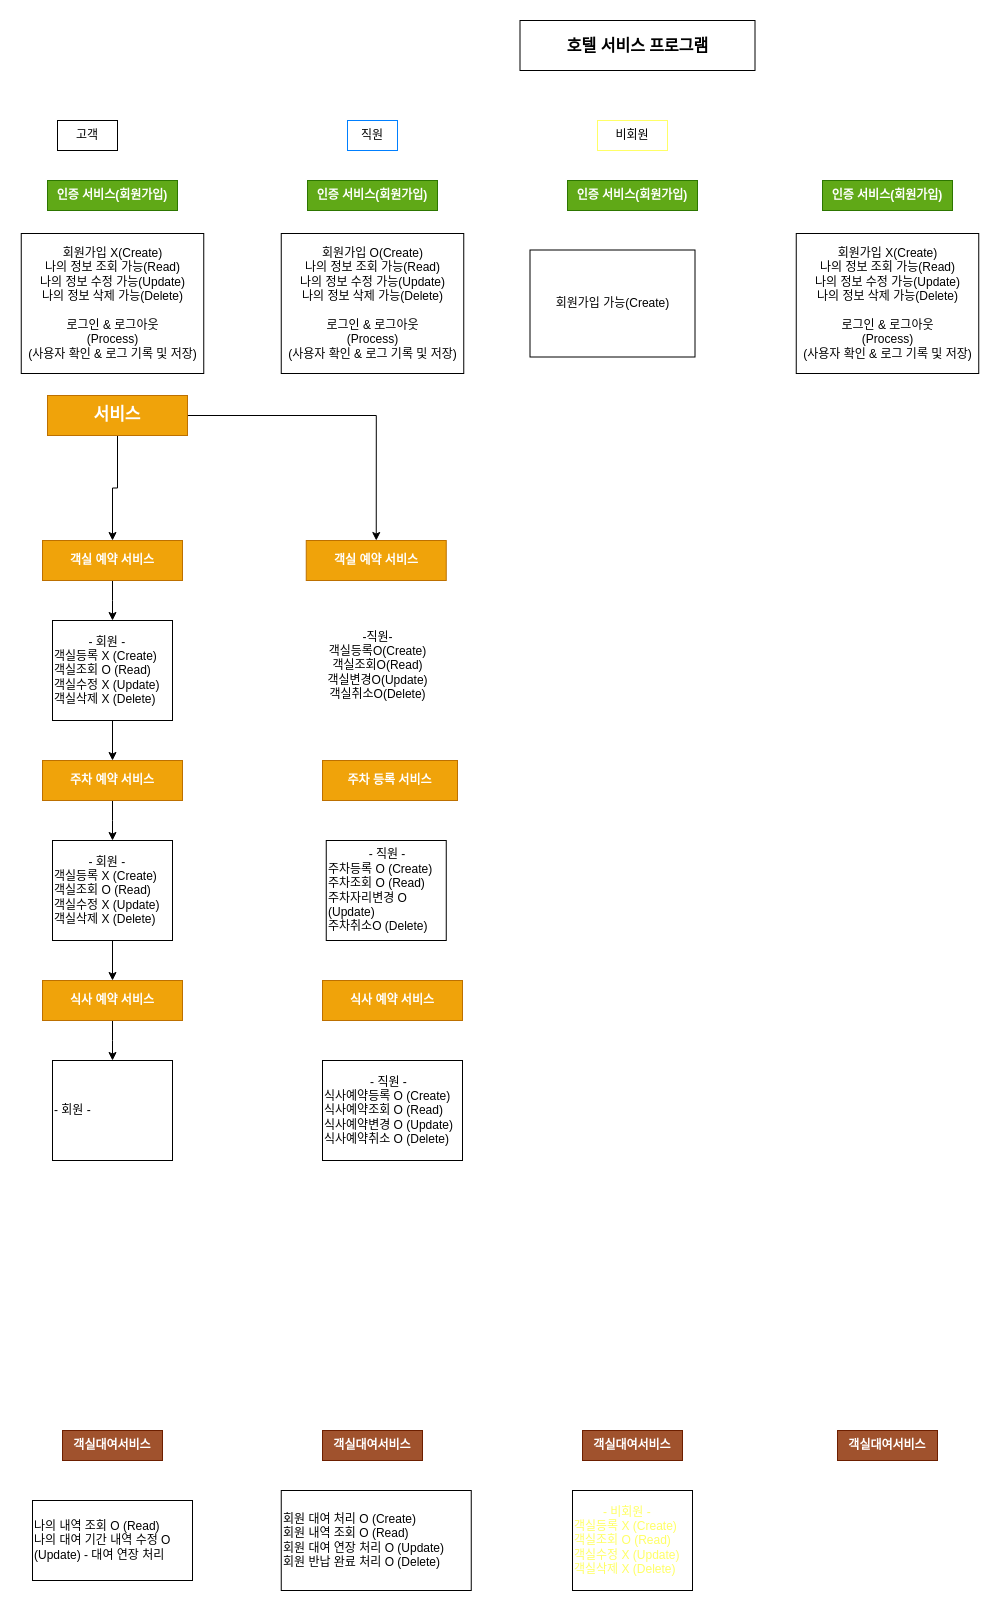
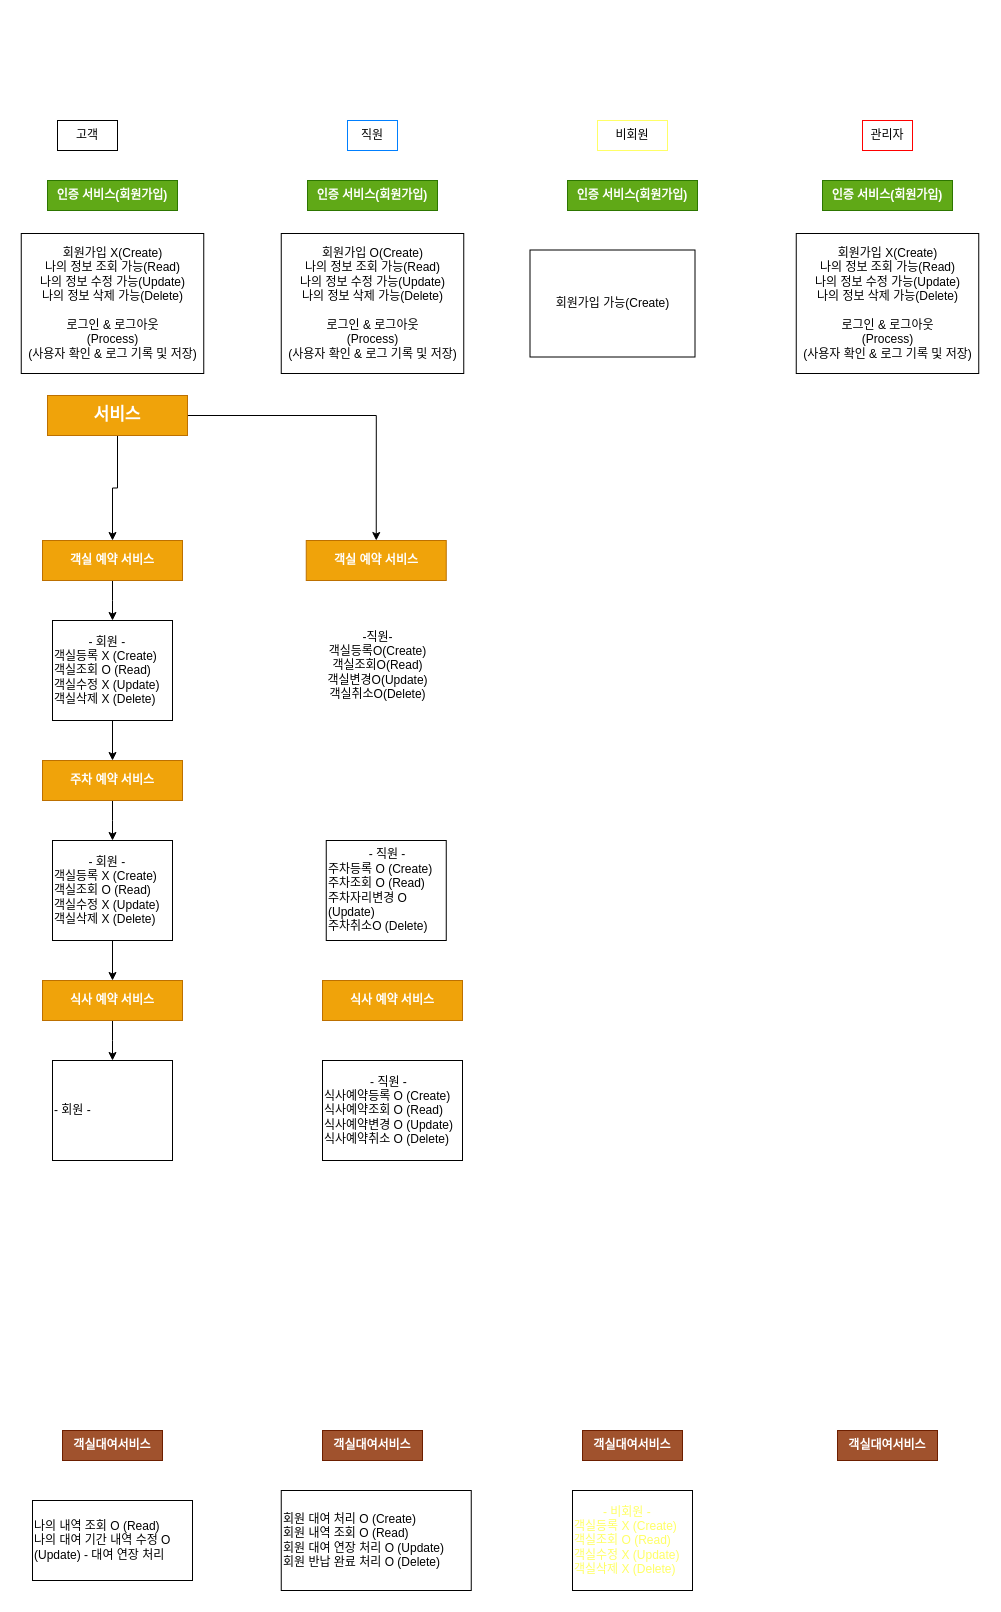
  <mxCell id="0" />
  <mxCell id="1" parent="0" />
- <mxCell id="2" value="호텔 서비스 프로그램" style="rounded=0;whiteSpace=wrap;html=1;fontSize=16;fontStyle=1" parent="1" vertex="1"><mxGeometry x="519.5" y="20" width="235" height="50" as="geometry" /></mxCell>
  <mxCell id="3" value="고객" style="text;html=1;align=center;verticalAlign=middle;whiteSpace=wrap;rounded=0;strokeColor=default;" parent="1" vertex="1"><mxGeometry x="57" y="120" width="60" height="30" as="geometry" /></mxCell>
  <mxCell id="4" value="직원" style="text;html=1;align=center;verticalAlign=middle;whiteSpace=wrap;rounded=0;strokeColor=#007FFF;" parent="1" vertex="1"><mxGeometry x="347" y="120" width="50" height="30" as="geometry" /></mxCell>
  <mxCell id="5" value="비회원" style="text;html=1;align=center;verticalAlign=middle;whiteSpace=wrap;rounded=0;strokeColor=#FFFF66;" parent="1" vertex="1"><mxGeometry x="597" y="120" width="70" height="30" as="geometry" /></mxCell>
+ <mxCell id="6" value="관리자" style="text;html=1;align=center;verticalAlign=middle;whiteSpace=wrap;rounded=0;strokeColor=#FF0000;" parent="1" vertex="1"><mxGeometry x="862" y="120" width="50" height="30" as="geometry" /></mxCell>
  <mxCell id="7" value="객실대여서비스" style="text;html=1;align=center;verticalAlign=middle;whiteSpace=wrap;rounded=0;strokeColor=#6D1F00;fillColor=#a0522d;fontColor=#ffffff;fontStyle=1" parent="1" vertex="1"><mxGeometry x="62" y="1430" width="100" height="30" as="geometry" /></mxCell>
  <mxCell id="8" value="인증 서비스(회원가입)" style="text;html=1;align=center;verticalAlign=middle;whiteSpace=wrap;rounded=0;strokeColor=#2D7600;fillColor=#60a917;fontColor=#ffffff;fontStyle=1" parent="1" vertex="1"><mxGeometry x="47" y="180" width="130" height="30" as="geometry" /></mxCell>
  <mxCell id="9" style="edgeStyle=orthogonalEdgeStyle;rounded=0;orthogonalLoop=1;jettySize=auto;html=1;exitX=0.5;exitY=1;exitDx=0;exitDy=0;entryX=0.5;entryY=0;entryDx=0;entryDy=0;" parent="1" source="10" edge="1"><mxGeometry relative="1" as="geometry"><mxPoint x="112" y="620" as="targetPoint" /></mxGeometry></mxCell>
  <mxCell id="10" value="객실 예약 서비스" style="text;html=1;align=center;verticalAlign=middle;whiteSpace=wrap;rounded=0;strokeColor=#BD7000;fillColor=#f0a30a;fontColor=#FFFFFF;fontStyle=1" parent="1" vertex="1"><mxGeometry x="42" y="540" width="140" height="40" as="geometry" /></mxCell>
  <mxCell id="11" value="객실대여서비스" style="text;html=1;align=center;verticalAlign=middle;whiteSpace=wrap;rounded=0;strokeColor=#6D1F00;fillColor=#a0522d;fontColor=#ffffff;fontStyle=1" parent="1" vertex="1"><mxGeometry x="322" y="1430" width="100" height="30" as="geometry" /></mxCell>
  <mxCell id="12" value="인증 서비스(회원가입)" style="text;html=1;align=center;verticalAlign=middle;whiteSpace=wrap;rounded=0;strokeColor=#2D7600;fillColor=#60a917;fontColor=#ffffff;fontStyle=1" parent="1" vertex="1"><mxGeometry x="307" y="180" width="130" height="30" as="geometry" /></mxCell>
  <mxCell id="13" value="객실대여서비스" style="text;html=1;align=center;verticalAlign=middle;whiteSpace=wrap;rounded=0;strokeColor=#6D1F00;fillColor=#a0522d;fontColor=#ffffff;fontStyle=1" parent="1" vertex="1"><mxGeometry x="582" y="1430" width="100" height="30" as="geometry" /></mxCell>
  <mxCell id="14" value="인증 서비스(회원가입)" style="text;html=1;align=center;verticalAlign=middle;whiteSpace=wrap;rounded=0;strokeColor=#2D7600;fillColor=#60a917;fontColor=#ffffff;fontStyle=1" parent="1" vertex="1"><mxGeometry x="567" y="180" width="130" height="30" as="geometry" /></mxCell>
  <mxCell id="15" value="객실대여서비스" style="text;html=1;align=center;verticalAlign=middle;whiteSpace=wrap;rounded=0;strokeColor=#6D1F00;fillColor=#a0522d;fontColor=#ffffff;fontStyle=1" parent="1" vertex="1"><mxGeometry x="837" y="1430" width="100" height="30" as="geometry" /></mxCell>
  <mxCell id="16" value="인증 서비스(회원가입)" style="text;html=1;align=center;verticalAlign=middle;whiteSpace=wrap;rounded=0;strokeColor=#2D7600;fillColor=#60a917;fontColor=#ffffff;fontStyle=1" parent="1" vertex="1"><mxGeometry x="822" y="180" width="130" height="30" as="geometry" /></mxCell>
  <mxCell id="17" value="회원가입 X(Create)&lt;br&gt;나의 정보 조회 가능(Read)&lt;br&gt;나의 정보 수정 가능(Update)&lt;br&gt;나의 정보 삭제 가능(Delete)&lt;br&gt;&lt;br&gt;로그인 &amp;amp; 로그아웃&lt;br&gt;(Process)&lt;br&gt;(사용자 확인 &amp;amp; 로그 기록 및 저장)" style="text;html=1;align=center;verticalAlign=middle;whiteSpace=wrap;rounded=0;strokeColor=default;" parent="1" vertex="1"><mxGeometry x="20.75" y="233" width="182.5" height="140" as="geometry" /></mxCell>
  <mxCell id="18" value="&lt;div style=&quot;&quot;&gt;&lt;span style=&quot;background-color: transparent; color: light-dark(rgb(0, 0, 0), rgb(255, 255, 255));&quot;&gt;나의 내역 조회 O (Read)&lt;/span&gt;&lt;/div&gt;나의 대여 기간 내역 수정 O (Update) - 대여 연장 처리" style="text;html=1;align=left;verticalAlign=middle;whiteSpace=wrap;rounded=0;strokeColor=default;" parent="1" vertex="1"><mxGeometry x="32" y="1500" width="160" height="80" as="geometry" /></mxCell>
  <mxCell id="19" value="회원가입 가능(Create)" style="text;html=1;align=center;verticalAlign=middle;whiteSpace=wrap;rounded=0;strokeColor=default;" parent="1" vertex="1"><mxGeometry x="529.5" y="249.5" width="165" height="107" as="geometry" /></mxCell>
  <mxCell id="20" value="회원가입 O(Create)&lt;br&gt;나의 정보 조회 가능(Read)&lt;br&gt;나의 정보 수정 가능(Update)&lt;br&gt;나의 정보 삭제 가능(Delete)&lt;br&gt;&lt;br&gt;로그인 &amp;amp; 로그아웃&lt;br&gt;(Process)&lt;br&gt;(사용자 확인 &amp;amp; 로그 기록 및 저장)" style="text;html=1;align=center;verticalAlign=middle;whiteSpace=wrap;rounded=0;strokeColor=default;" parent="1" vertex="1"><mxGeometry x="280.75" y="233" width="182.5" height="140" as="geometry" /></mxCell>
  <mxCell id="21" value="회원가입 X(Create)&lt;br&gt;나의 정보 조회 가능(Read)&lt;br&gt;나의 정보 수정 가능(Update)&lt;br&gt;나의 정보 삭제 가능(Delete)&lt;br&gt;&lt;br&gt;로그인 &amp;amp; 로그아웃&lt;br&gt;(Process)&lt;br&gt;(사용자 확인 &amp;amp; 로그 기록 및 저장)" style="text;html=1;align=center;verticalAlign=middle;whiteSpace=wrap;rounded=0;strokeColor=default;" parent="1" vertex="1"><mxGeometry x="795.75" y="233" width="182.5" height="140" as="geometry" /></mxCell>
  <mxCell id="22" style="edgeStyle=orthogonalEdgeStyle;rounded=0;orthogonalLoop=1;jettySize=auto;html=1;exitX=0.5;exitY=1;exitDx=0;exitDy=0;entryX=0.5;entryY=0;entryDx=0;entryDy=0;" parent="1" source="23" target="30" edge="1"><mxGeometry relative="1" as="geometry" /></mxCell>
  <mxCell id="23" value="&lt;div style=&quot;text-align: center;&quot;&gt;&lt;span style=&quot;background-color: transparent; color: light-dark(rgb(0, 0, 0), rgb(255, 255, 255));&quot;&gt;- 회원 -&lt;/span&gt;&lt;/div&gt;객실등록 X (Create)&lt;br&gt;객실조회 O (Read)&lt;br&gt;객실수정 X (Update)&lt;br&gt;객실삭제 X (Delete)" style="text;html=1;align=left;verticalAlign=middle;whiteSpace=wrap;rounded=0;strokeColor=default;" parent="1" vertex="1"><mxGeometry x="52" y="620" width="120" height="100" as="geometry" /></mxCell>
  <mxCell id="24" value="&lt;div style=&quot;&quot;&gt;&lt;span style=&quot;background-color: transparent; color: light-dark(rgb(0, 0, 0), rgb(255, 255, 255));&quot;&gt;회원 대여 처리 O (Create)&lt;br&gt;회원 내역 조회 O (Read)&lt;/span&gt;&lt;/div&gt;회원 대여 연장 처리 O (Update)&lt;div&gt;회원 반납 완료 처리 O (Delete)&lt;br&gt;&lt;/div&gt;" style="text;html=1;align=left;verticalAlign=middle;whiteSpace=wrap;rounded=0;strokeColor=default;" parent="1" vertex="1"><mxGeometry x="280.75" y="1490" width="190" height="100" as="geometry" /></mxCell>
  <mxCell id="25" value="&lt;div style=&quot;text-align: center;&quot;&gt;&lt;span style=&quot;background-color: transparent;&quot;&gt;- 비회원 -&lt;/span&gt;&lt;/div&gt;객실등록 X (Create)&lt;br&gt;객실조회 O (Read)&lt;br&gt;객실수정 X (Update)&lt;br&gt;객실삭제 X (Delete)" style="text;html=1;align=left;verticalAlign=middle;whiteSpace=wrap;rounded=0;strokeColor=default;fontColor=#FFFF66;" parent="1" vertex="1"><mxGeometry x="572" y="1490" width="120" height="100" as="geometry" /></mxCell>
  <mxCell id="26" style="edgeStyle=orthogonalEdgeStyle;rounded=0;orthogonalLoop=1;jettySize=auto;html=1;exitX=0.5;exitY=1;exitDx=0;exitDy=0;entryX=0.5;entryY=0;entryDx=0;entryDy=0;" parent="1" source="28" target="10" edge="1"><mxGeometry relative="1" as="geometry"><mxPoint x="112" y="530" as="targetPoint" /></mxGeometry></mxCell>
  <mxCell id="27" style="edgeStyle=orthogonalEdgeStyle;rounded=0;orthogonalLoop=1;jettySize=auto;html=1;entryX=0.5;entryY=0;entryDx=0;entryDy=0;" edge="1" parent="1" source="28" target="41"><mxGeometry relative="1" as="geometry" /></mxCell>
  <mxCell id="28" value="서비스" style="text;html=1;align=center;verticalAlign=middle;whiteSpace=wrap;rounded=0;strokeColor=#BD7000;fillColor=#f0a30a;fontColor=#FFFFFF;fontStyle=1;fontSize=17;" parent="1" vertex="1"><mxGeometry x="47" y="395" width="140" height="40" as="geometry" /></mxCell>
  <mxCell id="29" style="edgeStyle=orthogonalEdgeStyle;rounded=0;orthogonalLoop=1;jettySize=auto;html=1;exitX=0.5;exitY=1;exitDx=0;exitDy=0;entryX=0.5;entryY=0;entryDx=0;entryDy=0;" parent="1" source="30" edge="1"><mxGeometry relative="1" as="geometry"><mxPoint x="112" y="840" as="targetPoint" /></mxGeometry></mxCell>
  <mxCell id="30" value="주차 예약 서비스" style="text;html=1;align=center;verticalAlign=middle;whiteSpace=wrap;rounded=0;strokeColor=#BD7000;fillColor=#f0a30a;fontColor=#FFFFFF;fontStyle=1" parent="1" vertex="1"><mxGeometry x="42" y="760" width="140" height="40" as="geometry" /></mxCell>
  <mxCell id="31" style="edgeStyle=orthogonalEdgeStyle;rounded=0;orthogonalLoop=1;jettySize=auto;html=1;exitX=0.5;exitY=1;exitDx=0;exitDy=0;entryX=0.5;entryY=0;entryDx=0;entryDy=0;" parent="1" source="32" target="34" edge="1"><mxGeometry relative="1" as="geometry" /></mxCell>
  <mxCell id="32" value="&lt;div style=&quot;text-align: center;&quot;&gt;&lt;span style=&quot;background-color: transparent; color: light-dark(rgb(0, 0, 0), rgb(255, 255, 255));&quot;&gt;- 회원 -&lt;/span&gt;&lt;/div&gt;객실등록 X (Create)&lt;br&gt;객실조회 O (Read)&lt;br&gt;객실수정 X (Update)&lt;br&gt;객실삭제 X (Delete)" style="text;html=1;align=left;verticalAlign=middle;whiteSpace=wrap;rounded=0;strokeColor=default;" parent="1" vertex="1"><mxGeometry x="52" y="840" width="120" height="100" as="geometry" /></mxCell>
  <mxCell id="33" style="edgeStyle=orthogonalEdgeStyle;rounded=0;orthogonalLoop=1;jettySize=auto;html=1;exitX=0.5;exitY=1;exitDx=0;exitDy=0;entryX=0.5;entryY=0;entryDx=0;entryDy=0;" parent="1" source="34" edge="1"><mxGeometry relative="1" as="geometry"><mxPoint x="112" y="1060" as="targetPoint" /></mxGeometry></mxCell>
  <mxCell id="34" value="식사 예약 서비스" style="text;html=1;align=center;verticalAlign=middle;whiteSpace=wrap;rounded=0;strokeColor=#BD7000;fillColor=#f0a30a;fontColor=#FFFFFF;fontStyle=1" parent="1" vertex="1"><mxGeometry x="42" y="980" width="140" height="40" as="geometry" /></mxCell>
  <mxCell id="35" value="&lt;div style=&quot;text-align: center;&quot;&gt;&lt;span style=&quot;background-color: transparent; color: light-dark(rgb(0, 0, 0), rgb(255, 255, 255));&quot;&gt;- 회원 -&lt;/span&gt;&lt;/div&gt;" style="text;html=1;align=left;verticalAlign=middle;whiteSpace=wrap;rounded=0;strokeColor=default;" parent="1" vertex="1"><mxGeometry x="52" y="1060" width="120" height="100" as="geometry" /></mxCell>
  <mxCell id="36" value="-직원-&lt;div&gt;객실등록O(Create)&lt;/div&gt;&lt;div&gt;객실조회O(Read)&lt;/div&gt;&lt;div&gt;객실변경O(Update)&lt;/div&gt;&lt;div&gt;객실취소O(Delete)&lt;/div&gt;" style="text;html=1;align=center;verticalAlign=middle;resizable=0;points=[];autosize=1;strokeColor=none;fillColor=none;" vertex="1" parent="1"><mxGeometry x="317" y="620" width="120" height="90" as="geometry" /></mxCell>
  <mxCell id="37" value="&lt;div style=&quot;text-align: center;&quot;&gt;&lt;span style=&quot;background-color: transparent; color: light-dark(rgb(0, 0, 0), rgb(255, 255, 255));&quot;&gt;- 직원 -&lt;/span&gt;&lt;/div&gt;식사예약등록 O (Create)&lt;br&gt;식사예약조회 O (Read)&lt;br&gt;식사예약변경 O (Update)&lt;br&gt;식사예약취소 O (Delete)" style="text;html=1;align=left;verticalAlign=middle;whiteSpace=wrap;rounded=0;strokeColor=default;" vertex="1" parent="1"><mxGeometry x="322" y="1060" width="140" height="100" as="geometry" /></mxCell>
  <mxCell id="38" value="&lt;div style=&quot;text-align: center;&quot;&gt;&lt;span style=&quot;background-color: transparent; color: light-dark(rgb(0, 0, 0), rgb(255, 255, 255));&quot;&gt;- 직원 -&lt;/span&gt;&lt;/div&gt;주차등록 O (Create)&lt;br&gt;주차조회 O (Read)&lt;br&gt;주차자리변경 O (Update)&lt;br&gt;주차취소O (Delete)" style="text;html=1;align=left;verticalAlign=middle;whiteSpace=wrap;rounded=0;strokeColor=default;" vertex="1" parent="1"><mxGeometry x="325.75" y="840" width="120" height="100" as="geometry" /></mxCell>
  <mxCell id="39" value="&lt;font&gt;식사 예약&amp;nbsp;&lt;span style=&quot;background-color: transparent;&quot;&gt;서비스&lt;/span&gt;&lt;/font&gt;" style="text;html=1;align=center;verticalAlign=middle;whiteSpace=wrap;rounded=0;strokeColor=#BD7000;fillColor=#f0a30a;fontColor=#FFFFFF;fontStyle=1" vertex="1" parent="1"><mxGeometry x="322" y="980" width="140" height="40" as="geometry" /></mxCell>
- <mxCell id="40" value="주차 등록 서비스" style="text;html=1;align=center;verticalAlign=middle;whiteSpace=wrap;rounded=0;strokeColor=#BD7000;fillColor=#f0a30a;fontColor=#FFFFFF;fontStyle=1" vertex="1" parent="1"><mxGeometry x="322" y="760" width="135" height="40" as="geometry" /></mxCell>
  <mxCell id="41" value="객실 예약 서비스" style="text;html=1;align=center;verticalAlign=middle;whiteSpace=wrap;rounded=0;strokeColor=#BD7000;fillColor=#f0a30a;fontColor=#FFFFFF;fontStyle=1" vertex="1" parent="1"><mxGeometry x="305.75" y="540" width="140" height="40" as="geometry" /></mxCell>
